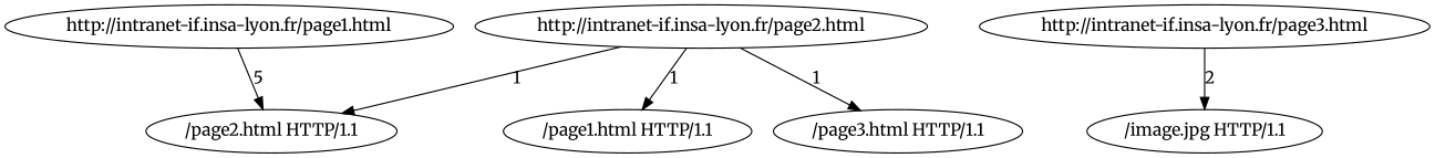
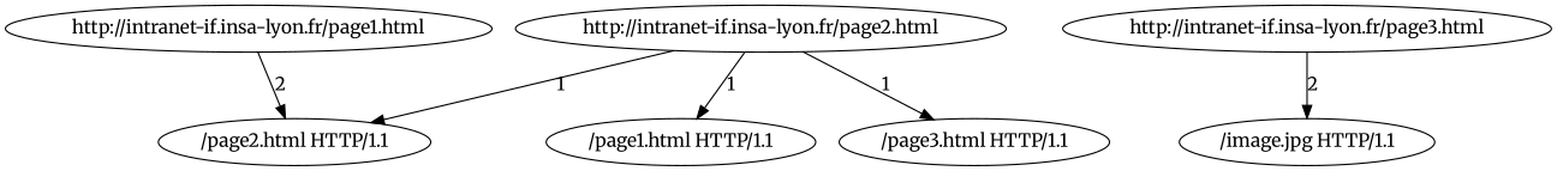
  digraph {
    fontname=Merriweather
    node [fontname=Merriweather]
    edge [fontname=Merriweather]
    "http://intranet-if.insa-lyon.fr/page1.html"
    "/page2.html HTTP/1.1"
    "http://intranet-if.insa-lyon.fr/page2.html"
    "/page1.html HTTP/1.1"
    "/page3.html HTTP/1.1"
    "http://intranet-if.insa-lyon.fr/page3.html"
    "/image.jpg HTTP/1.1"
-   "http://intranet-if.insa-lyon.fr/page1.html" -> "/page2.html HTTP/1.1" [label=5]
+   "http://intranet-if.insa-lyon.fr/page1.html" -> "/page2.html HTTP/1.1" [label=2]
    "http://intranet-if.insa-lyon.fr/page2.html" -> "/page2.html HTTP/1.1" [label=1]
    "http://intranet-if.insa-lyon.fr/page2.html" -> "/page1.html HTTP/1.1" [label=1]
    "http://intranet-if.insa-lyon.fr/page2.html" -> "/page3.html HTTP/1.1" [label=1]
    "http://intranet-if.insa-lyon.fr/page3.html" -> "/image.jpg HTTP/1.1" [label=2]
  }
